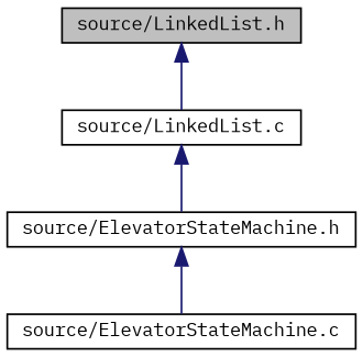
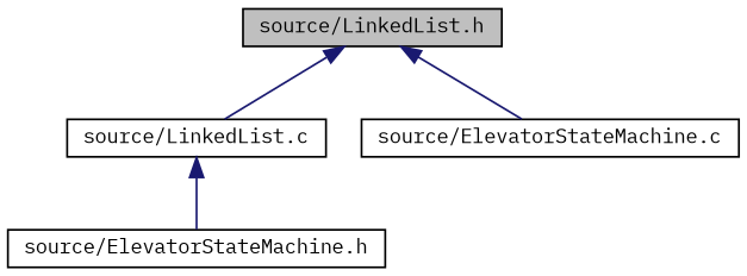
  digraph {
    fontname="IBM Plex Mono"
    node [color=black fillcolor=white fontname="IBM Plex Mono" fontsize=10 shape=record style=filled]
    edge [color=midnightblue dir=back fontname="IBM Plex Mono" fontsize=10 labelfontname=Helvetica labelfontsize=10 style=solid]
    n1 [fillcolor=grey75 fontcolor=black height=0.2 label="source/LinkedList.h" width=0.4]
    n2 [height=0.2 label="source/LinkedList.c" width=0.4]
    n3 [height=0.2 label="source/ElevatorStateMachine.h" width=0.4]
    n4 [height=0.2 label="source/ElevatorStateMachine.c" width=0.4]
    n1 -> n2
    n2 -> n3
-   n3 -> n4
+   n1 -> n4
  }
